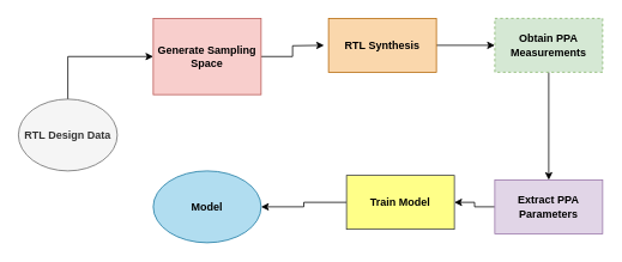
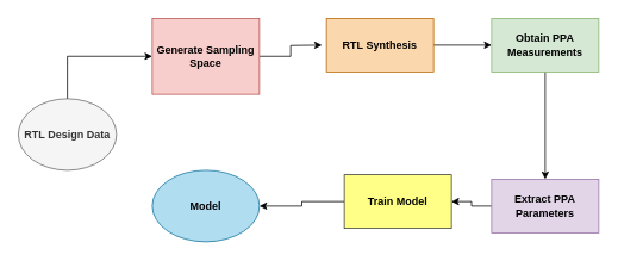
  <mxCell id="0" />
  <mxCell id="1" parent="0" />
  <mxCell id="2" style="edgeStyle=orthogonalEdgeStyle;rounded=0;orthogonalLoop=1;jettySize=auto;html=1;exitX=0.5;exitY=0;exitDx=0;exitDy=0;entryX=0;entryY=0.5;entryDx=0;entryDy=0;" edge="1" parent="1" source="3" target="5"><mxGeometry relative="1" as="geometry" /></mxCell>
  <mxCell id="3" value="RTL Design Data" style="ellipse;whiteSpace=wrap;html=1;fillColor=#f5f5f5;fontColor=#333333;strokeColor=#666666;fontStyle=1" vertex="1" parent="1"><mxGeometry x="20" y="110" width="110" height="80" as="geometry" /></mxCell>
  <mxCell id="4" style="edgeStyle=orthogonalEdgeStyle;rounded=0;orthogonalLoop=1;jettySize=auto;html=1;exitX=1;exitY=0.5;exitDx=0;exitDy=0;" edge="1" parent="1" source="5"><mxGeometry relative="1" as="geometry"><mxPoint x="360" y="50" as="targetPoint" /></mxGeometry></mxCell>
  <mxCell id="5" value="Generate Sampling Space" style="rounded=0;whiteSpace=wrap;html=1;fillColor=#f8cecc;strokeColor=#b85450;fontStyle=1" vertex="1" parent="1"><mxGeometry x="170" y="20" width="120" height="85" as="geometry" /></mxCell>
  <mxCell id="6" style="edgeStyle=orthogonalEdgeStyle;rounded=0;orthogonalLoop=1;jettySize=auto;html=1;exitX=1;exitY=0.5;exitDx=0;exitDy=0;entryX=0;entryY=0.5;entryDx=0;entryDy=0;" edge="1" parent="1" source="7" target="9"><mxGeometry relative="1" as="geometry" /></mxCell>
  <mxCell id="7" value="RTL Synthesis" style="rounded=0;whiteSpace=wrap;html=1;fillColor=#fad7ac;strokeColor=#b46504;fontStyle=1" vertex="1" parent="1"><mxGeometry x="365" y="20" width="120" height="60" as="geometry" /></mxCell>
  <mxCell id="8" style="edgeStyle=orthogonalEdgeStyle;rounded=0;orthogonalLoop=1;jettySize=auto;html=1;exitX=0.5;exitY=1;exitDx=0;exitDy=0;" edge="1" parent="1" source="9" target="11"><mxGeometry relative="1" as="geometry" /></mxCell>
- <mxCell id="9" value="Obtain PPA Measurements" style="rounded=0;whiteSpace=wrap;html=1;fillColor=#d5e8d4;strokeColor=#82b366;fontStyle=1;dashed=1;" vertex="1" parent="1"><mxGeometry x="550" y="20" width="120" height="60" as="geometry" /></mxCell>
+ <mxCell id="9" value="Obtain PPA Measurements" style="rounded=0;whiteSpace=wrap;html=1;fillColor=#d5e8d4;strokeColor=#82b366;fontStyle=1" vertex="1" parent="1"><mxGeometry x="550" y="20" width="120" height="60" as="geometry" /></mxCell>
  <mxCell id="10" style="edgeStyle=orthogonalEdgeStyle;rounded=0;orthogonalLoop=1;jettySize=auto;html=1;exitX=0;exitY=0.5;exitDx=0;exitDy=0;entryX=1;entryY=0.5;entryDx=0;entryDy=0;" edge="1" parent="1" source="11" target="13"><mxGeometry relative="1" as="geometry" /></mxCell>
  <mxCell id="11" value="Extract PPA Parameters" style="rounded=0;whiteSpace=wrap;html=1;fillColor=#e1d5e7;strokeColor=#9673a6;fontStyle=1" vertex="1" parent="1"><mxGeometry x="550" y="200" width="120" height="60" as="geometry" /></mxCell>
  <mxCell id="12" style="edgeStyle=orthogonalEdgeStyle;rounded=0;orthogonalLoop=1;jettySize=auto;html=1;exitX=0;exitY=0.5;exitDx=0;exitDy=0;entryX=1;entryY=0.5;entryDx=0;entryDy=0;" edge="1" parent="1" source="13" target="14"><mxGeometry relative="1" as="geometry" /></mxCell>
  <mxCell id="13" value="Train Model" style="rounded=0;whiteSpace=wrap;html=1;fillColor=#ffff88;strokeColor=#36393d;fontStyle=1" vertex="1" parent="1"><mxGeometry x="385" y="195" width="120" height="60" as="geometry" /></mxCell>
  <mxCell id="14" value="Model" style="ellipse;whiteSpace=wrap;html=1;fillColor=#b1ddf0;strokeColor=#10739e;fontStyle=1" vertex="1" parent="1"><mxGeometry x="170" y="190" width="120" height="80" as="geometry" /></mxCell>
